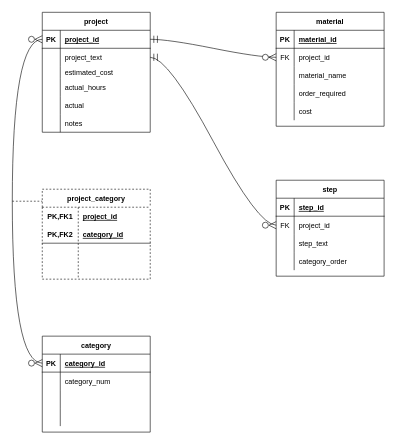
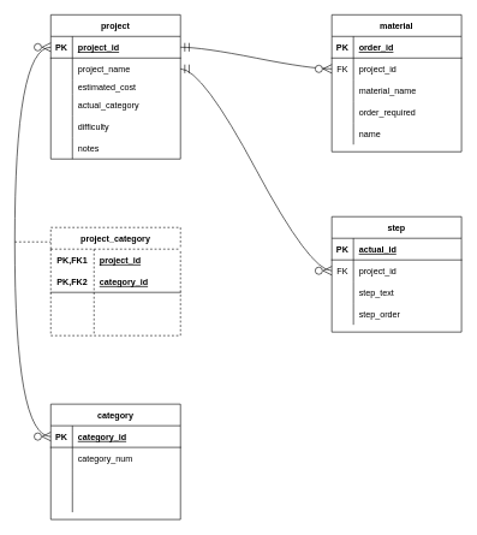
  <mxCell id="0" />
  <mxCell id="1" parent="0" />
  <mxCell id="2" value="project" style="shape=table;startSize=30;container=1;collapsible=1;childLayout=tableLayout;fixedRows=1;rowLines=0;fontStyle=1;align=center;resizeLast=1;" vertex="1" parent="1"><mxGeometry x="70" y="20" width="180" height="200" as="geometry" /></mxCell>
  <mxCell id="3" value="" style="shape=tableRow;horizontal=0;startSize=0;swimlaneHead=0;swimlaneBody=0;fillColor=none;collapsible=0;dropTarget=0;points=[[0,0.5],[1,0.5]];portConstraint=eastwest;top=0;left=0;right=0;bottom=1;" vertex="1" parent="2"><mxGeometry y="30" width="180" height="30" as="geometry" /></mxCell>
  <mxCell id="4" value="PK" style="shape=partialRectangle;connectable=0;fillColor=none;top=0;left=0;bottom=0;right=0;fontStyle=1;overflow=hidden;" vertex="1" parent="3"><mxGeometry width="30" height="30" as="geometry"><mxRectangle width="30" height="30" as="alternateBounds" /></mxGeometry></mxCell>
  <mxCell id="5" value="project_id" style="shape=partialRectangle;connectable=0;fillColor=none;top=0;left=0;bottom=0;right=0;align=left;spacingLeft=6;fontStyle=5;overflow=hidden;" vertex="1" parent="3"><mxGeometry x="30" width="150" height="30" as="geometry"><mxRectangle width="150" height="30" as="alternateBounds" /></mxGeometry></mxCell>
  <mxCell id="6" value="" style="shape=tableRow;horizontal=0;startSize=0;swimlaneHead=0;swimlaneBody=0;fillColor=none;collapsible=0;dropTarget=0;points=[[0,0.5],[1,0.5]];portConstraint=eastwest;top=0;left=0;right=0;bottom=0;" vertex="1" parent="2"><mxGeometry y="60" width="180" height="30" as="geometry" /></mxCell>
  <mxCell id="7" value="" style="shape=partialRectangle;connectable=0;fillColor=none;top=0;left=0;bottom=0;right=0;editable=1;overflow=hidden;" vertex="1" parent="6"><mxGeometry width="30" height="30" as="geometry"><mxRectangle width="30" height="30" as="alternateBounds" /></mxGeometry></mxCell>
- <mxCell id="8" value="project_text" style="shape=partialRectangle;connectable=0;fillColor=none;top=0;left=0;bottom=0;right=0;align=left;spacingLeft=6;overflow=hidden;" vertex="1" parent="6"><mxGeometry x="30" width="150" height="30" as="geometry"><mxRectangle width="150" height="30" as="alternateBounds" /></mxGeometry></mxCell>
+ <mxCell id="8" value="project_name" style="shape=partialRectangle;connectable=0;fillColor=none;top=0;left=0;bottom=0;right=0;align=left;spacingLeft=6;overflow=hidden;" vertex="1" parent="6"><mxGeometry x="30" width="150" height="30" as="geometry"><mxRectangle width="150" height="30" as="alternateBounds" /></mxGeometry></mxCell>
  <mxCell id="9" value="" style="shape=tableRow;horizontal=0;startSize=0;swimlaneHead=0;swimlaneBody=0;fillColor=none;collapsible=0;dropTarget=0;points=[[0,0.5],[1,0.5]];portConstraint=eastwest;top=0;left=0;right=0;bottom=0;" vertex="1" parent="2"><mxGeometry y="90" width="180" height="20" as="geometry" /></mxCell>
  <mxCell id="10" value="" style="shape=partialRectangle;connectable=0;fillColor=none;top=0;left=0;bottom=0;right=0;editable=1;overflow=hidden;" vertex="1" parent="9"><mxGeometry width="30" height="20" as="geometry"><mxRectangle width="30" height="20" as="alternateBounds" /></mxGeometry></mxCell>
  <mxCell id="11" value="estimated_cost" style="shape=partialRectangle;connectable=0;fillColor=none;top=0;left=0;bottom=0;right=0;align=left;spacingLeft=6;overflow=hidden;" vertex="1" parent="9"><mxGeometry x="30" width="150" height="20" as="geometry"><mxRectangle width="150" height="20" as="alternateBounds" /></mxGeometry></mxCell>
  <mxCell id="12" value="" style="shape=tableRow;horizontal=0;startSize=0;swimlaneHead=0;swimlaneBody=0;fillColor=none;collapsible=0;dropTarget=0;points=[[0,0.5],[1,0.5]];portConstraint=eastwest;top=0;left=0;right=0;bottom=0;" vertex="1" parent="2"><mxGeometry y="110" width="180" height="30" as="geometry" /></mxCell>
  <mxCell id="13" value="" style="shape=partialRectangle;connectable=0;fillColor=none;top=0;left=0;bottom=0;right=0;editable=1;overflow=hidden;" vertex="1" parent="12"><mxGeometry width="30" height="30" as="geometry"><mxRectangle width="30" height="30" as="alternateBounds" /></mxGeometry></mxCell>
- <mxCell id="14" value="actual_hours" style="shape=partialRectangle;connectable=0;fillColor=none;top=0;left=0;bottom=0;right=0;align=left;spacingLeft=6;overflow=hidden;" vertex="1" parent="12"><mxGeometry x="30" width="150" height="30" as="geometry"><mxRectangle width="150" height="30" as="alternateBounds" /></mxGeometry></mxCell>
+ <mxCell id="14" value="actual_category" style="shape=partialRectangle;connectable=0;fillColor=none;top=0;left=0;bottom=0;right=0;align=left;spacingLeft=6;overflow=hidden;" vertex="1" parent="12"><mxGeometry x="30" width="150" height="30" as="geometry"><mxRectangle width="150" height="30" as="alternateBounds" /></mxGeometry></mxCell>
  <mxCell id="15" value="" style="shape=tableRow;horizontal=0;startSize=0;swimlaneHead=0;swimlaneBody=0;fillColor=none;collapsible=0;dropTarget=0;points=[[0,0.5],[1,0.5]];portConstraint=eastwest;top=0;left=0;right=0;bottom=0;" vertex="1" parent="2"><mxGeometry y="140" width="180" height="30" as="geometry" /></mxCell>
  <mxCell id="16" value="" style="shape=partialRectangle;connectable=0;fillColor=none;top=0;left=0;bottom=0;right=0;editable=1;overflow=hidden;" vertex="1" parent="15"><mxGeometry width="30" height="30" as="geometry"><mxRectangle width="30" height="30" as="alternateBounds" /></mxGeometry></mxCell>
- <mxCell id="17" value="actual" style="shape=partialRectangle;connectable=0;fillColor=none;top=0;left=0;bottom=0;right=0;align=left;spacingLeft=6;overflow=hidden;" vertex="1" parent="15"><mxGeometry x="30" width="150" height="30" as="geometry"><mxRectangle width="150" height="30" as="alternateBounds" /></mxGeometry></mxCell>
+ <mxCell id="17" value="difficulty" style="shape=partialRectangle;connectable=0;fillColor=none;top=0;left=0;bottom=0;right=0;align=left;spacingLeft=6;overflow=hidden;" vertex="1" parent="15"><mxGeometry x="30" width="150" height="30" as="geometry"><mxRectangle width="150" height="30" as="alternateBounds" /></mxGeometry></mxCell>
  <mxCell id="18" value="" style="shape=tableRow;horizontal=0;startSize=0;swimlaneHead=0;swimlaneBody=0;fillColor=none;collapsible=0;dropTarget=0;points=[[0,0.5],[1,0.5]];portConstraint=eastwest;top=0;left=0;right=0;bottom=0;" vertex="1" parent="2"><mxGeometry y="170" width="180" height="30" as="geometry" /></mxCell>
  <mxCell id="19" value="" style="shape=partialRectangle;connectable=0;fillColor=none;top=0;left=0;bottom=0;right=0;editable=1;overflow=hidden;" vertex="1" parent="18"><mxGeometry width="30" height="30" as="geometry"><mxRectangle width="30" height="30" as="alternateBounds" /></mxGeometry></mxCell>
  <mxCell id="20" value="notes" style="shape=partialRectangle;connectable=0;fillColor=none;top=0;left=0;bottom=0;right=0;align=left;spacingLeft=6;overflow=hidden;" vertex="1" parent="18"><mxGeometry x="30" width="150" height="30" as="geometry"><mxRectangle width="150" height="30" as="alternateBounds" /></mxGeometry></mxCell>
  <mxCell id="21" value="project_category" style="shape=table;startSize=30;container=1;collapsible=1;childLayout=tableLayout;fixedRows=1;rowLines=0;fontStyle=1;align=center;resizeLast=1;dashed=1;" vertex="1" parent="1"><mxGeometry x="70" y="315" width="180" height="150" as="geometry" /></mxCell>
  <mxCell id="22" value="" style="shape=tableRow;horizontal=0;startSize=0;swimlaneHead=0;swimlaneBody=0;fillColor=none;collapsible=0;dropTarget=0;points=[[0,0.5],[1,0.5]];portConstraint=eastwest;top=0;left=0;right=0;bottom=0;" vertex="1" parent="21"><mxGeometry y="30" width="180" height="30" as="geometry" /></mxCell>
  <mxCell id="23" value="PK,FK1" style="shape=partialRectangle;connectable=0;fillColor=none;top=0;left=0;bottom=0;right=0;fontStyle=1;overflow=hidden;" vertex="1" parent="22"><mxGeometry width="60" height="30" as="geometry"><mxRectangle width="60" height="30" as="alternateBounds" /></mxGeometry></mxCell>
  <mxCell id="24" value="project_id" style="shape=partialRectangle;connectable=0;fillColor=none;top=0;left=0;bottom=0;right=0;align=left;spacingLeft=6;fontStyle=5;overflow=hidden;" vertex="1" parent="22"><mxGeometry x="60" width="120" height="30" as="geometry"><mxRectangle width="120" height="30" as="alternateBounds" /></mxGeometry></mxCell>
  <mxCell id="25" value="" style="shape=tableRow;horizontal=0;startSize=0;swimlaneHead=0;swimlaneBody=0;fillColor=none;collapsible=0;dropTarget=0;points=[[0,0.5],[1,0.5]];portConstraint=eastwest;top=0;left=0;right=0;bottom=1;" vertex="1" parent="21"><mxGeometry y="60" width="180" height="30" as="geometry" /></mxCell>
  <mxCell id="26" value="PK,FK2" style="shape=partialRectangle;connectable=0;fillColor=none;top=0;left=0;bottom=0;right=0;fontStyle=1;overflow=hidden;" vertex="1" parent="25"><mxGeometry width="60" height="30" as="geometry"><mxRectangle width="60" height="30" as="alternateBounds" /></mxGeometry></mxCell>
  <mxCell id="27" value="category_id" style="shape=partialRectangle;connectable=0;fillColor=none;top=0;left=0;bottom=0;right=0;align=left;spacingLeft=6;fontStyle=5;overflow=hidden;" vertex="1" parent="25"><mxGeometry x="60" width="120" height="30" as="geometry"><mxRectangle width="120" height="30" as="alternateBounds" /></mxGeometry></mxCell>
  <mxCell id="28" value="" style="shape=tableRow;horizontal=0;startSize=0;swimlaneHead=0;swimlaneBody=0;fillColor=none;collapsible=0;dropTarget=0;points=[[0,0.5],[1,0.5]];portConstraint=eastwest;top=0;left=0;right=0;bottom=0;" vertex="1" parent="21"><mxGeometry y="90" width="180" height="30" as="geometry" /></mxCell>
  <mxCell id="29" value="" style="shape=partialRectangle;connectable=0;fillColor=none;top=0;left=0;bottom=0;right=0;editable=1;overflow=hidden;" vertex="1" parent="28"><mxGeometry width="60" height="30" as="geometry"><mxRectangle width="60" height="30" as="alternateBounds" /></mxGeometry></mxCell>
  <mxCell id="30" value="" style="shape=partialRectangle;connectable=0;fillColor=none;top=0;left=0;bottom=0;right=0;align=left;spacingLeft=6;overflow=hidden;" vertex="1" parent="28"><mxGeometry x="60" width="120" height="30" as="geometry"><mxRectangle width="120" height="30" as="alternateBounds" /></mxGeometry></mxCell>
  <mxCell id="31" value="" style="shape=tableRow;horizontal=0;startSize=0;swimlaneHead=0;swimlaneBody=0;fillColor=none;collapsible=0;dropTarget=0;points=[[0,0.5],[1,0.5]];portConstraint=eastwest;top=0;left=0;right=0;bottom=0;" vertex="1" parent="21"><mxGeometry y="120" width="180" height="30" as="geometry" /></mxCell>
  <mxCell id="32" value="" style="shape=partialRectangle;connectable=0;fillColor=none;top=0;left=0;bottom=0;right=0;editable=1;overflow=hidden;" vertex="1" parent="31"><mxGeometry width="60" height="30" as="geometry"><mxRectangle width="60" height="30" as="alternateBounds" /></mxGeometry></mxCell>
  <mxCell id="33" value="" style="shape=partialRectangle;connectable=0;fillColor=none;top=0;left=0;bottom=0;right=0;align=left;spacingLeft=6;overflow=hidden;" vertex="1" parent="31"><mxGeometry x="60" width="120" height="30" as="geometry"><mxRectangle width="120" height="30" as="alternateBounds" /></mxGeometry></mxCell>
  <mxCell id="34" value="category" style="shape=table;startSize=30;container=1;collapsible=1;childLayout=tableLayout;fixedRows=1;rowLines=0;fontStyle=1;align=center;resizeLast=1;" vertex="1" parent="1"><mxGeometry x="70" y="560" width="180" height="160" as="geometry" /></mxCell>
  <mxCell id="35" value="" style="shape=tableRow;horizontal=0;startSize=0;swimlaneHead=0;swimlaneBody=0;fillColor=none;collapsible=0;dropTarget=0;points=[[0,0.5],[1,0.5]];portConstraint=eastwest;top=0;left=0;right=0;bottom=1;" vertex="1" parent="34"><mxGeometry y="30" width="180" height="30" as="geometry" /></mxCell>
  <mxCell id="36" value="PK" style="shape=partialRectangle;connectable=0;fillColor=none;top=0;left=0;bottom=0;right=0;fontStyle=1;overflow=hidden;" vertex="1" parent="35"><mxGeometry width="30" height="30" as="geometry"><mxRectangle width="30" height="30" as="alternateBounds" /></mxGeometry></mxCell>
  <mxCell id="37" value="category_id" style="shape=partialRectangle;connectable=0;fillColor=none;top=0;left=0;bottom=0;right=0;align=left;spacingLeft=6;fontStyle=5;overflow=hidden;" vertex="1" parent="35"><mxGeometry x="30" width="150" height="30" as="geometry"><mxRectangle width="150" height="30" as="alternateBounds" /></mxGeometry></mxCell>
  <mxCell id="38" value="" style="shape=tableRow;horizontal=0;startSize=0;swimlaneHead=0;swimlaneBody=0;fillColor=none;collapsible=0;dropTarget=0;points=[[0,0.5],[1,0.5]];portConstraint=eastwest;top=0;left=0;right=0;bottom=0;" vertex="1" parent="34"><mxGeometry y="60" width="180" height="30" as="geometry" /></mxCell>
  <mxCell id="39" value="" style="shape=partialRectangle;connectable=0;fillColor=none;top=0;left=0;bottom=0;right=0;editable=1;overflow=hidden;" vertex="1" parent="38"><mxGeometry width="30" height="30" as="geometry"><mxRectangle width="30" height="30" as="alternateBounds" /></mxGeometry></mxCell>
  <mxCell id="40" value="category_num" style="shape=partialRectangle;connectable=0;fillColor=none;top=0;left=0;bottom=0;right=0;align=left;spacingLeft=6;overflow=hidden;" vertex="1" parent="38"><mxGeometry x="30" width="150" height="30" as="geometry"><mxRectangle width="150" height="30" as="alternateBounds" /></mxGeometry></mxCell>
  <mxCell id="41" value="" style="shape=tableRow;horizontal=0;startSize=0;swimlaneHead=0;swimlaneBody=0;fillColor=none;collapsible=0;dropTarget=0;points=[[0,0.5],[1,0.5]];portConstraint=eastwest;top=0;left=0;right=0;bottom=0;" vertex="1" parent="34"><mxGeometry y="90" width="180" height="30" as="geometry" /></mxCell>
  <mxCell id="42" value="" style="shape=partialRectangle;connectable=0;fillColor=none;top=0;left=0;bottom=0;right=0;editable=1;overflow=hidden;" vertex="1" parent="41"><mxGeometry width="30" height="30" as="geometry"><mxRectangle width="30" height="30" as="alternateBounds" /></mxGeometry></mxCell>
  <mxCell id="43" value="" style="shape=partialRectangle;connectable=0;fillColor=none;top=0;left=0;bottom=0;right=0;align=left;spacingLeft=6;overflow=hidden;" vertex="1" parent="41"><mxGeometry x="30" width="150" height="30" as="geometry"><mxRectangle width="150" height="30" as="alternateBounds" /></mxGeometry></mxCell>
  <mxCell id="44" value="" style="shape=tableRow;horizontal=0;startSize=0;swimlaneHead=0;swimlaneBody=0;fillColor=none;collapsible=0;dropTarget=0;points=[[0,0.5],[1,0.5]];portConstraint=eastwest;top=0;left=0;right=0;bottom=0;" vertex="1" parent="34"><mxGeometry y="120" width="180" height="30" as="geometry" /></mxCell>
  <mxCell id="45" value="" style="shape=partialRectangle;connectable=0;fillColor=none;top=0;left=0;bottom=0;right=0;editable=1;overflow=hidden;" vertex="1" parent="44"><mxGeometry width="30" height="30" as="geometry"><mxRectangle width="30" height="30" as="alternateBounds" /></mxGeometry></mxCell>
  <mxCell id="46" value="" style="shape=partialRectangle;connectable=0;fillColor=none;top=0;left=0;bottom=0;right=0;align=left;spacingLeft=6;overflow=hidden;" vertex="1" parent="44"><mxGeometry x="30" width="150" height="30" as="geometry"><mxRectangle width="150" height="30" as="alternateBounds" /></mxGeometry></mxCell>
  <mxCell id="47" value="material" style="shape=table;startSize=30;container=1;collapsible=1;childLayout=tableLayout;fixedRows=1;rowLines=0;fontStyle=1;align=center;resizeLast=1;" vertex="1" parent="1"><mxGeometry x="460" y="20" width="180" height="190" as="geometry" /></mxCell>
  <mxCell id="48" value="" style="shape=tableRow;horizontal=0;startSize=0;swimlaneHead=0;swimlaneBody=0;fillColor=none;collapsible=0;dropTarget=0;points=[[0,0.5],[1,0.5]];portConstraint=eastwest;top=0;left=0;right=0;bottom=1;" vertex="1" parent="47"><mxGeometry y="30" width="180" height="30" as="geometry" /></mxCell>
  <mxCell id="49" value="PK" style="shape=partialRectangle;connectable=0;fillColor=none;top=0;left=0;bottom=0;right=0;fontStyle=1;overflow=hidden;" vertex="1" parent="48"><mxGeometry width="30" height="30" as="geometry"><mxRectangle width="30" height="30" as="alternateBounds" /></mxGeometry></mxCell>
- <mxCell id="50" value="material_id" style="shape=partialRectangle;connectable=0;fillColor=none;top=0;left=0;bottom=0;right=0;align=left;spacingLeft=6;fontStyle=5;overflow=hidden;" vertex="1" parent="48"><mxGeometry x="30" width="150" height="30" as="geometry"><mxRectangle width="150" height="30" as="alternateBounds" /></mxGeometry></mxCell>
+ <mxCell id="50" value="order_id" style="shape=partialRectangle;connectable=0;fillColor=none;top=0;left=0;bottom=0;right=0;align=left;spacingLeft=6;fontStyle=5;overflow=hidden;" vertex="1" parent="48"><mxGeometry x="30" width="150" height="30" as="geometry"><mxRectangle width="150" height="30" as="alternateBounds" /></mxGeometry></mxCell>
  <mxCell id="51" value="" style="shape=tableRow;horizontal=0;startSize=0;swimlaneHead=0;swimlaneBody=0;fillColor=none;collapsible=0;dropTarget=0;points=[[0,0.5],[1,0.5]];portConstraint=eastwest;top=0;left=0;right=0;bottom=0;" vertex="1" parent="47"><mxGeometry y="60" width="180" height="30" as="geometry" /></mxCell>
  <mxCell id="52" value="FK" style="shape=partialRectangle;connectable=0;fillColor=none;top=0;left=0;bottom=0;right=0;fontStyle=0;overflow=hidden;" vertex="1" parent="51"><mxGeometry width="30" height="30" as="geometry"><mxRectangle width="30" height="30" as="alternateBounds" /></mxGeometry></mxCell>
  <mxCell id="53" value="project_id" style="shape=partialRectangle;connectable=0;fillColor=none;top=0;left=0;bottom=0;right=0;align=left;spacingLeft=6;fontStyle=0;overflow=hidden;" vertex="1" parent="51"><mxGeometry x="30" width="150" height="30" as="geometry"><mxRectangle width="150" height="30" as="alternateBounds" /></mxGeometry></mxCell>
  <mxCell id="54" value="" style="shape=tableRow;horizontal=0;startSize=0;swimlaneHead=0;swimlaneBody=0;fillColor=none;collapsible=0;dropTarget=0;points=[[0,0.5],[1,0.5]];portConstraint=eastwest;top=0;left=0;right=0;bottom=0;" vertex="1" parent="47"><mxGeometry y="90" width="180" height="30" as="geometry" /></mxCell>
  <mxCell id="55" value="" style="shape=partialRectangle;connectable=0;fillColor=none;top=0;left=0;bottom=0;right=0;editable=1;overflow=hidden;" vertex="1" parent="54"><mxGeometry width="30" height="30" as="geometry"><mxRectangle width="30" height="30" as="alternateBounds" /></mxGeometry></mxCell>
  <mxCell id="56" value="material_name" style="shape=partialRectangle;connectable=0;fillColor=none;top=0;left=0;bottom=0;right=0;align=left;spacingLeft=6;overflow=hidden;" vertex="1" parent="54"><mxGeometry x="30" width="150" height="30" as="geometry"><mxRectangle width="150" height="30" as="alternateBounds" /></mxGeometry></mxCell>
  <mxCell id="57" value="" style="shape=tableRow;horizontal=0;startSize=0;swimlaneHead=0;swimlaneBody=0;fillColor=none;collapsible=0;dropTarget=0;points=[[0,0.5],[1,0.5]];portConstraint=eastwest;top=0;left=0;right=0;bottom=0;" vertex="1" parent="47"><mxGeometry y="120" width="180" height="30" as="geometry" /></mxCell>
  <mxCell id="58" value="" style="shape=partialRectangle;connectable=0;fillColor=none;top=0;left=0;bottom=0;right=0;editable=1;overflow=hidden;" vertex="1" parent="57"><mxGeometry width="30" height="30" as="geometry"><mxRectangle width="30" height="30" as="alternateBounds" /></mxGeometry></mxCell>
  <mxCell id="59" value="order_required" style="shape=partialRectangle;connectable=0;fillColor=none;top=0;left=0;bottom=0;right=0;align=left;spacingLeft=6;overflow=hidden;" vertex="1" parent="57"><mxGeometry x="30" width="150" height="30" as="geometry"><mxRectangle width="150" height="30" as="alternateBounds" /></mxGeometry></mxCell>
  <mxCell id="60" value="" style="shape=tableRow;horizontal=0;startSize=0;swimlaneHead=0;swimlaneBody=0;fillColor=none;collapsible=0;dropTarget=0;points=[[0,0.5],[1,0.5]];portConstraint=eastwest;top=0;left=0;right=0;bottom=0;" vertex="1" parent="47"><mxGeometry y="150" width="180" height="30" as="geometry" /></mxCell>
  <mxCell id="61" value="" style="shape=partialRectangle;connectable=0;fillColor=none;top=0;left=0;bottom=0;right=0;editable=1;overflow=hidden;" vertex="1" parent="60"><mxGeometry width="30" height="30" as="geometry"><mxRectangle width="30" height="30" as="alternateBounds" /></mxGeometry></mxCell>
- <mxCell id="62" value="cost" style="shape=partialRectangle;connectable=0;fillColor=none;top=0;left=0;bottom=0;right=0;align=left;spacingLeft=6;overflow=hidden;" vertex="1" parent="60"><mxGeometry x="30" width="150" height="30" as="geometry"><mxRectangle width="150" height="30" as="alternateBounds" /></mxGeometry></mxCell>
+ <mxCell id="62" value="name" style="shape=partialRectangle;connectable=0;fillColor=none;top=0;left=0;bottom=0;right=0;align=left;spacingLeft=6;overflow=hidden;" vertex="1" parent="60"><mxGeometry x="30" width="150" height="30" as="geometry"><mxRectangle width="150" height="30" as="alternateBounds" /></mxGeometry></mxCell>
  <mxCell id="63" value="step" style="shape=table;startSize=30;container=1;collapsible=1;childLayout=tableLayout;fixedRows=1;rowLines=0;fontStyle=1;align=center;resizeLast=1;" vertex="1" parent="1"><mxGeometry x="460" y="300" width="180" height="160" as="geometry" /></mxCell>
  <mxCell id="64" value="" style="shape=tableRow;horizontal=0;startSize=0;swimlaneHead=0;swimlaneBody=0;fillColor=none;collapsible=0;dropTarget=0;points=[[0,0.5],[1,0.5]];portConstraint=eastwest;top=0;left=0;right=0;bottom=1;" vertex="1" parent="63"><mxGeometry y="30" width="180" height="30" as="geometry" /></mxCell>
  <mxCell id="65" value="PK" style="shape=partialRectangle;connectable=0;fillColor=none;top=0;left=0;bottom=0;right=0;fontStyle=1;overflow=hidden;" vertex="1" parent="64"><mxGeometry width="30" height="30" as="geometry"><mxRectangle width="30" height="30" as="alternateBounds" /></mxGeometry></mxCell>
- <mxCell id="66" value="step_id" style="shape=partialRectangle;connectable=0;fillColor=none;top=0;left=0;bottom=0;right=0;align=left;spacingLeft=6;fontStyle=5;overflow=hidden;" vertex="1" parent="64"><mxGeometry x="30" width="150" height="30" as="geometry"><mxRectangle width="150" height="30" as="alternateBounds" /></mxGeometry></mxCell>
+ <mxCell id="66" value="actual_id" style="shape=partialRectangle;connectable=0;fillColor=none;top=0;left=0;bottom=0;right=0;align=left;spacingLeft=6;fontStyle=5;overflow=hidden;" vertex="1" parent="64"><mxGeometry x="30" width="150" height="30" as="geometry"><mxRectangle width="150" height="30" as="alternateBounds" /></mxGeometry></mxCell>
  <mxCell id="67" value="" style="shape=tableRow;horizontal=0;startSize=0;swimlaneHead=0;swimlaneBody=0;fillColor=none;collapsible=0;dropTarget=0;points=[[0,0.5],[1,0.5]];portConstraint=eastwest;top=0;left=0;right=0;bottom=0;" vertex="1" parent="63"><mxGeometry y="60" width="180" height="30" as="geometry" /></mxCell>
  <mxCell id="68" value="FK" style="shape=partialRectangle;connectable=0;fillColor=none;top=0;left=0;bottom=0;right=0;fontStyle=0;overflow=hidden;" vertex="1" parent="67"><mxGeometry width="30" height="30" as="geometry"><mxRectangle width="30" height="30" as="alternateBounds" /></mxGeometry></mxCell>
  <mxCell id="69" value="project_id" style="shape=partialRectangle;connectable=0;fillColor=none;top=0;left=0;bottom=0;right=0;align=left;spacingLeft=6;fontStyle=0;overflow=hidden;" vertex="1" parent="67"><mxGeometry x="30" width="150" height="30" as="geometry"><mxRectangle width="150" height="30" as="alternateBounds" /></mxGeometry></mxCell>
  <mxCell id="70" value="" style="shape=tableRow;horizontal=0;startSize=0;swimlaneHead=0;swimlaneBody=0;fillColor=none;collapsible=0;dropTarget=0;points=[[0,0.5],[1,0.5]];portConstraint=eastwest;top=0;left=0;right=0;bottom=0;" vertex="1" parent="63"><mxGeometry y="90" width="180" height="30" as="geometry" /></mxCell>
  <mxCell id="71" value="" style="shape=partialRectangle;connectable=0;fillColor=none;top=0;left=0;bottom=0;right=0;editable=1;overflow=hidden;" vertex="1" parent="70"><mxGeometry width="30" height="30" as="geometry"><mxRectangle width="30" height="30" as="alternateBounds" /></mxGeometry></mxCell>
  <mxCell id="72" value="step_text" style="shape=partialRectangle;connectable=0;fillColor=none;top=0;left=0;bottom=0;right=0;align=left;spacingLeft=6;overflow=hidden;" vertex="1" parent="70"><mxGeometry x="30" width="150" height="30" as="geometry"><mxRectangle width="150" height="30" as="alternateBounds" /></mxGeometry></mxCell>
  <mxCell id="73" value="" style="shape=tableRow;horizontal=0;startSize=0;swimlaneHead=0;swimlaneBody=0;fillColor=none;collapsible=0;dropTarget=0;points=[[0,0.5],[1,0.5]];portConstraint=eastwest;top=0;left=0;right=0;bottom=0;" vertex="1" parent="63"><mxGeometry y="120" width="180" height="30" as="geometry" /></mxCell>
  <mxCell id="74" value="" style="shape=partialRectangle;connectable=0;fillColor=none;top=0;left=0;bottom=0;right=0;editable=1;overflow=hidden;" vertex="1" parent="73"><mxGeometry width="30" height="30" as="geometry"><mxRectangle width="30" height="30" as="alternateBounds" /></mxGeometry></mxCell>
- <mxCell id="75" value="category_order" style="shape=partialRectangle;connectable=0;fillColor=none;top=0;left=0;bottom=0;right=0;align=left;spacingLeft=6;overflow=hidden;" vertex="1" parent="73"><mxGeometry x="30" width="150" height="30" as="geometry"><mxRectangle width="150" height="30" as="alternateBounds" /></mxGeometry></mxCell>
+ <mxCell id="75" value="step_order" style="shape=partialRectangle;connectable=0;fillColor=none;top=0;left=0;bottom=0;right=0;align=left;spacingLeft=6;overflow=hidden;" vertex="1" parent="73"><mxGeometry x="30" width="150" height="30" as="geometry"><mxRectangle width="150" height="30" as="alternateBounds" /></mxGeometry></mxCell>
  <mxCell id="76" value="" style="edgeStyle=orthogonalEdgeStyle;fontSize=12;html=1;endArrow=ERzeroToMany;endFill=1;startArrow=ERzeroToMany;rounded=0;labelBackgroundColor=default;strokeColor=default;fontFamily=Helvetica;fontColor=default;startSize=10;endSize=10;shape=connector;curved=1;entryX=0;entryY=0.5;entryDx=0;entryDy=0;exitX=0;exitY=0.5;exitDx=0;exitDy=0;" edge="1" parent="1" source="35" target="3"><mxGeometry width="100" height="100" relative="1" as="geometry"><mxPoint y="360" as="sourcePoint" x="-30" /><mxPoint x="70" y="260" as="targetPoint" /><Array as="points"><mxPoint x="20" y="605" /><mxPoint x="20" y="65" /></Array></mxGeometry></mxCell>
  <mxCell id="77" value="" style="line;strokeWidth=1;rotatable=0;dashed=1;labelPosition=right;align=left;verticalAlign=middle;spacingTop=0;spacingLeft=6;points=[];portConstraint=eastwest;fontFamily=Helvetica;fontSize=12;fontColor=default;" vertex="1" parent="1"><mxGeometry x="20" y="330" width="50" height="10" as="geometry" /></mxCell>
  <mxCell id="78" value="" style="edgeStyle=entityRelationEdgeStyle;fontSize=12;html=1;endArrow=ERzeroToMany;startArrow=ERmandOne;rounded=0;labelBackgroundColor=default;strokeColor=default;fontFamily=Helvetica;fontColor=default;startSize=10;endSize=10;shape=connector;curved=1;exitX=1;exitY=0.5;exitDx=0;exitDy=0;entryX=0;entryY=0.5;entryDx=0;entryDy=0;" edge="1" parent="1" source="3" target="51"><mxGeometry width="100" height="100" relative="1" as="geometry"><mxPoint x="320" y="300" as="sourcePoint" /><mxPoint x="420" y="200" as="targetPoint" /></mxGeometry></mxCell>
  <mxCell id="79" value="" style="edgeStyle=entityRelationEdgeStyle;fontSize=12;html=1;endArrow=ERzeroToMany;startArrow=ERmandOne;rounded=0;labelBackgroundColor=default;strokeColor=default;fontFamily=Helvetica;fontColor=default;startSize=10;endSize=10;shape=connector;curved=1;entryX=0;entryY=0.5;entryDx=0;entryDy=0;" edge="1" parent="1" source="6" target="67"><mxGeometry width="100" height="100" relative="1" as="geometry"><mxPoint x="340" y="210" as="sourcePoint" /><mxPoint x="550" y="240" as="targetPoint" /></mxGeometry></mxCell>
